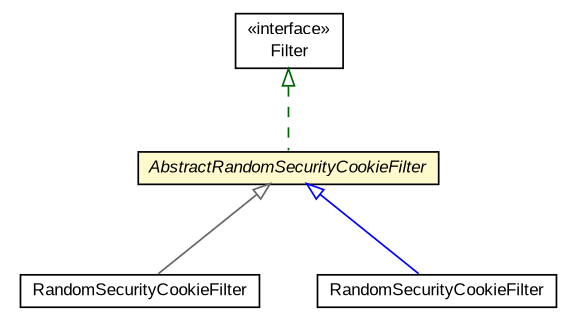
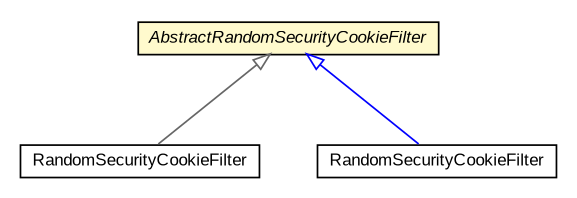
  digraph {
    nodesep=0.25
    rankdir=TB
    ranksep=0.5
    node [fontcolor=black fontname=arial fontsize=10.0 shape=plaintext]
    edge [arrowtail=empty dir=back fontname=arial fontsize=10 headport=p labelfontname=arial labelfontsize=10 tailport=p]
    n1 [label=<<table title="com.gwtplatform.dispatch.rpc.server.AbstractRandomSecurityCookieFilter" border="0" cellborder="1" cellspacing="0" cellpadding="2" port="p" bgcolor="lemonChiffon" href="./AbstractRandomSecurityCookieFilter.html"> 		<tr><td><table border="0" cellspacing="0" cellpadding="1"> <tr><td align="center" balign="center"><font face="arial italic"> AbstractRandomSecurityCookieFilter </font></td></tr> 		</table></td></tr> 		</table>>]
    n2 [label=<<table title="com.gwtplatform.dispatch.rpc.server.guice.RandomSecurityCookieFilter" border="0" cellborder="1" cellspacing="0" cellpadding="2" port="p" href="./guice/RandomSecurityCookieFilter.html"> 		<tr><td><table border="0" cellspacing="0" cellpadding="1"> <tr><td align="center" balign="center"> RandomSecurityCookieFilter </td></tr> 		</table></td></tr> 		</table>>]
    n3 [label=<<table title="com.gwtplatform.dispatch.rpc.server.spring.RandomSecurityCookieFilter" border="0" cellborder="1" cellspacing="0" cellpadding="2" port="p" href="./spring/RandomSecurityCookieFilter.html"> 		<tr><td><table border="0" cellspacing="0" cellpadding="1"> <tr><td align="center" balign="center"> RandomSecurityCookieFilter </td></tr> 		</table></td></tr> 		</table>>]
-   n4 [label=<<table title="javax.servlet.Filter" border="0" cellborder="1" cellspacing="0" cellpadding="2" port="p"> 		<tr><td><table border="0" cellspacing="0" cellpadding="1"> <tr><td align="center" balign="center"> &#171;interface&#187; </td></tr> <tr><td align="center" balign="center"> Filter </td></tr> 		</table></td></tr> 		</table>>]
    n1 -> n2 [color=gray40]
    n1 -> n3 [color=blue]
-   n4 -> n1 [style=dashed color=darkgreen]
  }
